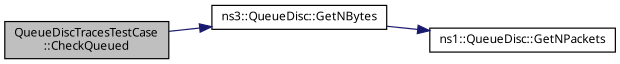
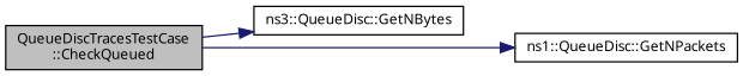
  digraph {
    fontname="Noto Sans"
    rankdir=LR
    node [color=black fillcolor=white fontname="Noto Sans" fontsize=10 shape=record style=filled]
    edge [color=midnightblue fontname="Noto Sans" fontsize=10 labelfontname=Helvetica labelfontsize=10 style=solid]
    n1 [fillcolor=grey75 fontcolor=black height=0.2 label="QueueDiscTracesTestCase\l::CheckQueued" width=0.4]
    n2 [height=0.2 label="ns3::QueueDisc::GetNBytes" width=0.4]
    n3 [height=0.2 label="ns1::QueueDisc::GetNPackets" width=0.4]
    n1 -> n2
-   n2 -> n3
+   n1 -> n3
  }
